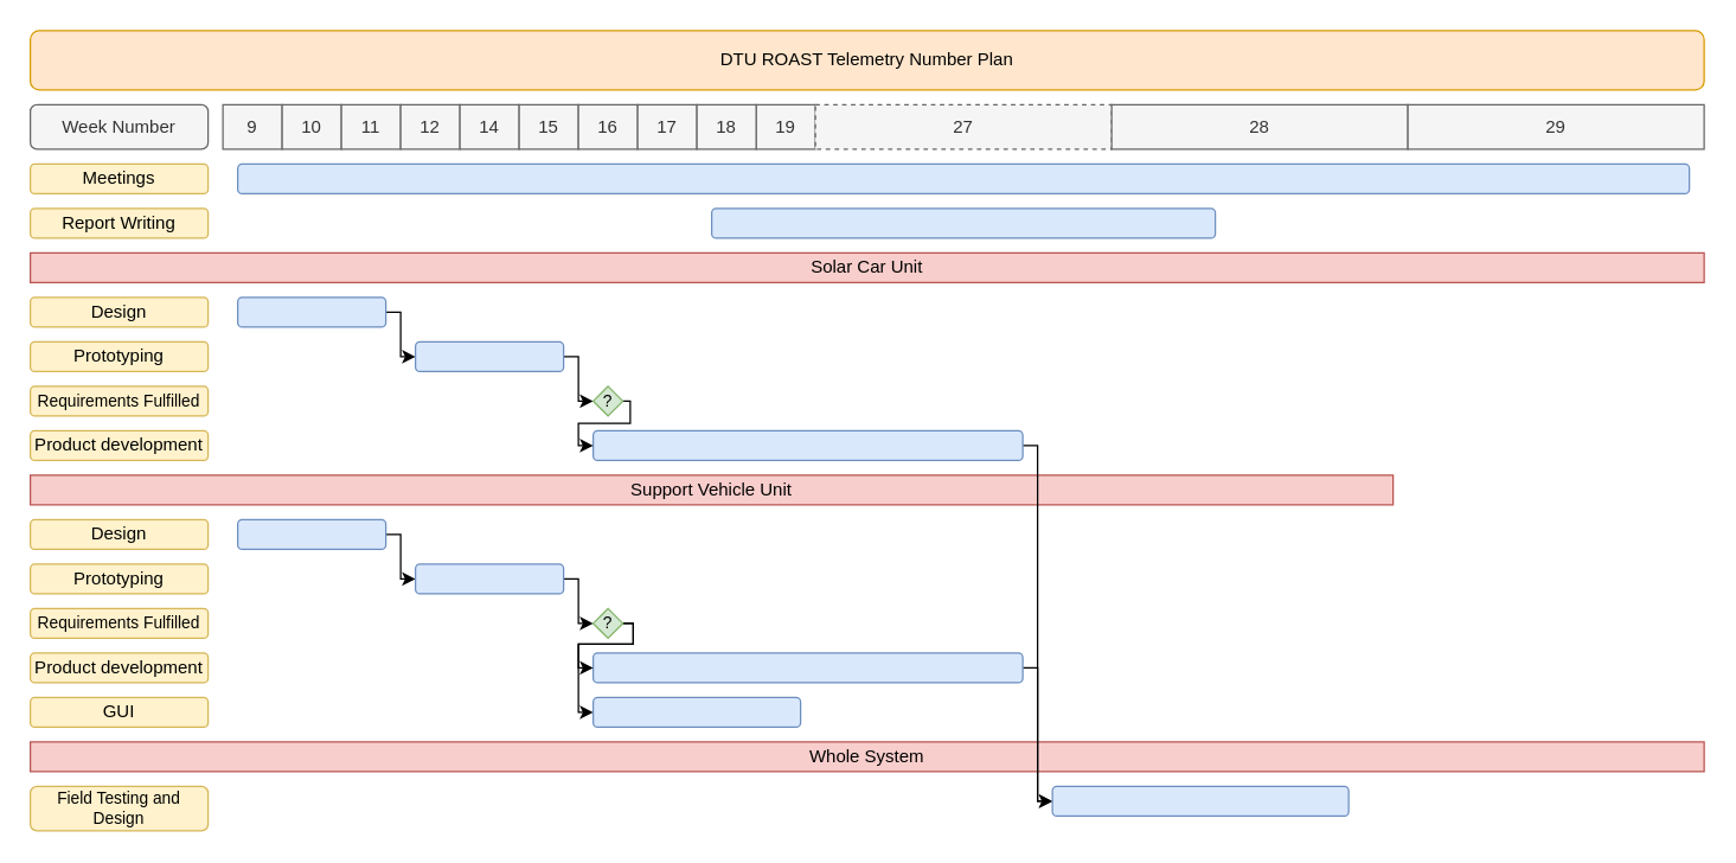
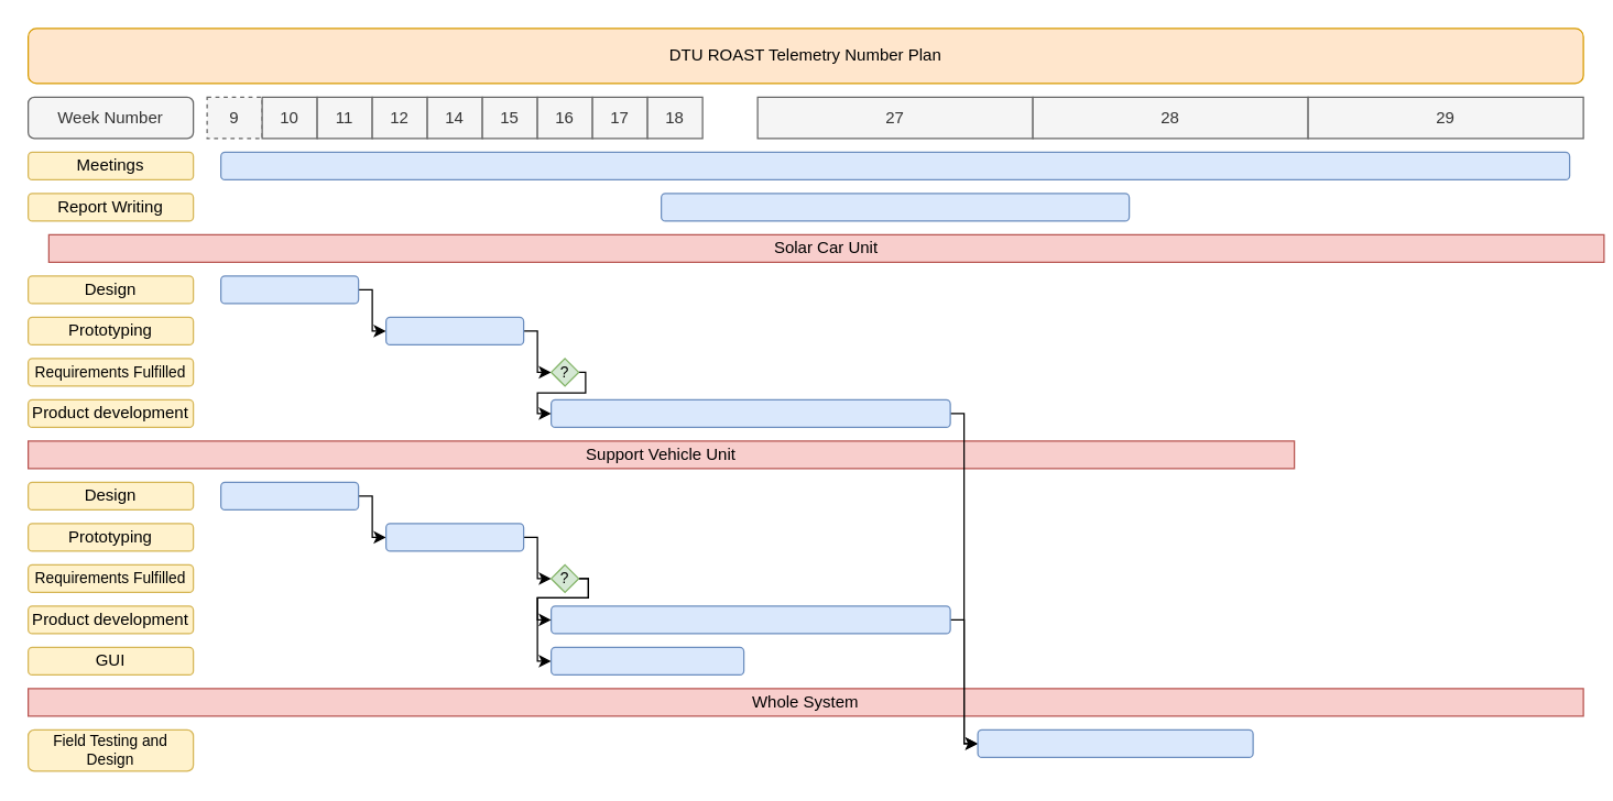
  <mxCell id="0" />
  <mxCell id="1" parent="0" />
  <mxCell id="2" value="DTU ROAST Telemetry Number Plan" style="rounded=1;whiteSpace=wrap;html=1;fillColor=#ffe6cc;strokeColor=#d79b00;" vertex="1" parent="1"><mxGeometry x="20" y="20" width="1130" height="40" as="geometry" /></mxCell>
- <mxCell id="3" value="9" style="rounded=0;whiteSpace=wrap;html=1;fillColor=#f5f5f5;strokeColor=#666666;fontColor=#333333;" vertex="1" parent="1"><mxGeometry x="150" y="70" width="40" height="30" as="geometry" /></mxCell>
+ <mxCell id="3" value="9" style="rounded=0;whiteSpace=wrap;html=1;fillColor=#f5f5f5;strokeColor=#666666;fontColor=#333333;dashed=1;" vertex="1" parent="1"><mxGeometry x="150" y="70" width="40" height="30" as="geometry" /></mxCell>
  <mxCell id="4" value="10" style="rounded=0;whiteSpace=wrap;html=1;fillColor=#f5f5f5;strokeColor=#666666;fontColor=#333333;" vertex="1" parent="1"><mxGeometry x="190" y="70" width="40" height="30" as="geometry" /></mxCell>
  <mxCell id="5" value="11" style="rounded=0;whiteSpace=wrap;html=1;fillColor=#f5f5f5;strokeColor=#666666;fontColor=#333333;" vertex="1" parent="1"><mxGeometry x="230" y="70" width="40" height="30" as="geometry" /></mxCell>
  <mxCell id="6" value="12" style="rounded=0;whiteSpace=wrap;html=1;fillColor=#f5f5f5;strokeColor=#666666;fontColor=#333333;" vertex="1" parent="1"><mxGeometry x="270" y="70" width="40" height="30" as="geometry" /></mxCell>
  <mxCell id="7" value="14" style="rounded=0;whiteSpace=wrap;html=1;fillColor=#f5f5f5;strokeColor=#666666;fontColor=#333333;" vertex="1" parent="1"><mxGeometry x="310" y="70" width="40" height="30" as="geometry" /></mxCell>
  <mxCell id="8" value="15" style="rounded=0;whiteSpace=wrap;html=1;fillColor=#f5f5f5;strokeColor=#666666;fontColor=#333333;" vertex="1" parent="1"><mxGeometry x="350" y="70" width="40" height="30" as="geometry" /></mxCell>
  <mxCell id="9" value="16" style="rounded=0;whiteSpace=wrap;html=1;fillColor=#f5f5f5;strokeColor=#666666;fontColor=#333333;" vertex="1" parent="1"><mxGeometry x="390" y="70" width="40" height="30" as="geometry" /></mxCell>
  <mxCell id="10" value="17" style="rounded=0;whiteSpace=wrap;html=1;fillColor=#f5f5f5;strokeColor=#666666;fontColor=#333333;" vertex="1" parent="1"><mxGeometry x="430" y="70" width="40" height="30" as="geometry" /></mxCell>
- <mxCell id="11" value="19" style="rounded=0;whiteSpace=wrap;html=1;fillColor=#f5f5f5;strokeColor=#666666;fontColor=#333333;" vertex="1" parent="1"><mxGeometry x="510" y="70" width="40" height="30" as="geometry" /></mxCell>
- <mxCell id="12" value="27" style="rounded=0;whiteSpace=wrap;html=1;fillColor=#f5f5f5;strokeColor=#666666;fontColor=#333333;dashed=1;" vertex="1" parent="1"><mxGeometry x="550" y="70" width="200" height="30" as="geometry" /></mxCell>
+ <mxCell id="12" value="27" style="rounded=0;whiteSpace=wrap;html=1;fillColor=#f5f5f5;strokeColor=#666666;fontColor=#333333;" vertex="1" parent="1"><mxGeometry x="550" y="70" width="200" height="30" as="geometry" /></mxCell>
  <mxCell id="13" value="28" style="rounded=0;whiteSpace=wrap;html=1;fillColor=#f5f5f5;strokeColor=#666666;fontColor=#333333;" vertex="1" parent="1"><mxGeometry x="750" y="70" width="200" height="30" as="geometry" /></mxCell>
  <mxCell id="14" value="29" style="rounded=0;whiteSpace=wrap;html=1;fillColor=#f5f5f5;strokeColor=#666666;fontColor=#333333;" vertex="1" parent="1"><mxGeometry x="950" y="70" width="200" height="30" as="geometry" /></mxCell>
  <mxCell id="15" value="Week Number" style="rounded=1;whiteSpace=wrap;html=1;fillColor=#f5f5f5;strokeColor=#666666;fontColor=#333333;" vertex="1" parent="1"><mxGeometry x="20" y="70" width="120" height="30" as="geometry" /></mxCell>
  <mxCell id="16" value="" style="rounded=1;whiteSpace=wrap;html=1;fillColor=#dae8fc;strokeColor=#6c8ebf;" vertex="1" parent="1"><mxGeometry x="160" y="110" width="980" height="20" as="geometry" /></mxCell>
  <mxCell id="17" value="Meetings" style="rounded=1;whiteSpace=wrap;html=1;fillColor=#fff2cc;strokeColor=#d6b656;" vertex="1" parent="1"><mxGeometry x="20" y="110" width="120" height="20" as="geometry" /></mxCell>
  <mxCell id="18" value="Report Writing" style="rounded=1;whiteSpace=wrap;html=1;fillColor=#fff2cc;strokeColor=#d6b656;" vertex="1" parent="1"><mxGeometry x="20" y="140" width="120" height="20" as="geometry" /></mxCell>
  <mxCell id="19" value="" style="rounded=1;whiteSpace=wrap;html=1;fillColor=#dae8fc;strokeColor=#6c8ebf;" vertex="1" parent="1"><mxGeometry x="480" y="140" width="340" height="20" as="geometry" /></mxCell>
- <mxCell id="20" value="Solar Car Unit" style="rounded=0;whiteSpace=wrap;html=1;fillColor=#f8cecc;strokeColor=#b85450;" vertex="1" parent="1"><mxGeometry x="20" y="170" width="1130" height="20" as="geometry" /></mxCell>
+ <mxCell id="20" value="Solar Car Unit" style="rounded=0;whiteSpace=wrap;html=1;fillColor=#f8cecc;strokeColor=#b85450;" vertex="1" parent="1"><mxGeometry x="35" y="170" width="1130" height="20" as="geometry" /></mxCell>
  <mxCell id="21" value="Design" style="rounded=1;whiteSpace=wrap;html=1;fillColor=#fff2cc;strokeColor=#d6b656;" vertex="1" parent="1"><mxGeometry x="20" y="200" width="120" height="20" as="geometry" /></mxCell>
  <mxCell id="22" value="Prototyping" style="rounded=1;whiteSpace=wrap;html=1;fillColor=#fff2cc;strokeColor=#d6b656;" vertex="1" parent="1"><mxGeometry x="20" y="230" width="120" height="20" as="geometry" /></mxCell>
  <mxCell id="23" value="Requirements Fulfilled" style="rounded=1;whiteSpace=wrap;html=1;fontSize=11;fillColor=#fff2cc;strokeColor=#d6b656;" vertex="1" parent="1"><mxGeometry x="20" y="260" width="120" height="20" as="geometry" /></mxCell>
  <mxCell id="24" value="Product development" style="rounded=1;whiteSpace=wrap;html=1;fillColor=#fff2cc;strokeColor=#d6b656;" vertex="1" parent="1"><mxGeometry x="20" y="290" width="120" height="20" as="geometry" /></mxCell>
  <mxCell id="25" value="Design" style="rounded=1;whiteSpace=wrap;html=1;fillColor=#fff2cc;strokeColor=#d6b656;" vertex="1" parent="1"><mxGeometry x="20" y="350" width="120" height="20" as="geometry" /></mxCell>
  <mxCell id="26" value="Support Vehicle Unit" style="rounded=0;whiteSpace=wrap;html=1;fillColor=#f8cecc;strokeColor=#b85450;" vertex="1" parent="1"><mxGeometry x="20" y="320" width="920" height="20" as="geometry" /></mxCell>
  <mxCell id="27" value="Prototyping" style="rounded=1;whiteSpace=wrap;html=1;fillColor=#fff2cc;strokeColor=#d6b656;" vertex="1" parent="1"><mxGeometry x="20" y="380" width="120" height="20" as="geometry" /></mxCell>
  <mxCell id="28" value="Requirements Fulfilled" style="rounded=1;whiteSpace=wrap;html=1;fontSize=11;fillColor=#fff2cc;strokeColor=#d6b656;" vertex="1" parent="1"><mxGeometry x="20" y="410" width="120" height="20" as="geometry" /></mxCell>
  <mxCell id="29" value="Product development" style="rounded=1;whiteSpace=wrap;html=1;fillColor=#fff2cc;strokeColor=#d6b656;" vertex="1" parent="1"><mxGeometry x="20" y="440" width="120" height="20" as="geometry" /></mxCell>
  <mxCell id="30" value="GUI" style="rounded=1;whiteSpace=wrap;html=1;fillColor=#fff2cc;strokeColor=#d6b656;" vertex="1" parent="1"><mxGeometry x="20" y="470" width="120" height="20" as="geometry" /></mxCell>
  <mxCell id="31" value="Whole System" style="rounded=0;whiteSpace=wrap;html=1;fillColor=#f8cecc;strokeColor=#b85450;" vertex="1" parent="1"><mxGeometry x="20" y="500" width="1130" height="20" as="geometry" /></mxCell>
  <mxCell id="32" style="edgeStyle=orthogonalEdgeStyle;rounded=0;orthogonalLoop=1;jettySize=auto;html=1;exitX=1;exitY=0.5;exitDx=0;exitDy=0;entryX=0;entryY=0.5;entryDx=0;entryDy=0;fontSize=11;" edge="1" parent="1" source="33" target="35"><mxGeometry relative="1" as="geometry"><Array as="points"><mxPoint x="270" y="210" /><mxPoint x="270" y="240" /></Array></mxGeometry></mxCell>
  <mxCell id="33" value="" style="rounded=1;whiteSpace=wrap;html=1;fillColor=#dae8fc;strokeColor=#6c8ebf;" vertex="1" parent="1"><mxGeometry x="160" y="200" width="100" height="20" as="geometry" /></mxCell>
  <mxCell id="34" style="edgeStyle=orthogonalEdgeStyle;rounded=0;orthogonalLoop=1;jettySize=auto;html=1;exitX=1;exitY=0.5;exitDx=0;exitDy=0;entryX=0;entryY=0.5;entryDx=0;entryDy=0;fontSize=11;" edge="1" parent="1" source="35" target="39"><mxGeometry relative="1" as="geometry"><Array as="points"><mxPoint x="390" y="240" /></Array></mxGeometry></mxCell>
  <mxCell id="35" value="" style="rounded=1;whiteSpace=wrap;html=1;fillColor=#dae8fc;strokeColor=#6c8ebf;" vertex="1" parent="1"><mxGeometry x="280" y="230" width="100" height="20" as="geometry" /></mxCell>
  <mxCell id="36" style="edgeStyle=orthogonalEdgeStyle;rounded=0;orthogonalLoop=1;jettySize=auto;html=1;exitX=1;exitY=0.5;exitDx=0;exitDy=0;entryX=0;entryY=0.5;entryDx=0;entryDy=0;fontSize=11;" edge="1" parent="1" source="37" target="51"><mxGeometry relative="1" as="geometry"><Array as="points"><mxPoint x="700" y="300" /><mxPoint x="700" y="540" /></Array></mxGeometry></mxCell>
  <mxCell id="37" value="" style="rounded=1;whiteSpace=wrap;html=1;fillColor=#dae8fc;strokeColor=#6c8ebf;" vertex="1" parent="1"><mxGeometry x="400" y="290" width="290" height="20" as="geometry" /></mxCell>
  <mxCell id="38" style="edgeStyle=orthogonalEdgeStyle;rounded=0;orthogonalLoop=1;jettySize=auto;html=1;exitX=1;exitY=0.5;exitDx=0;exitDy=0;entryX=0;entryY=0.5;entryDx=0;entryDy=0;fontSize=11;" edge="1" parent="1" source="39" target="37"><mxGeometry relative="1" as="geometry"><Array as="points"><mxPoint x="425" y="270" /><mxPoint x="425" y="285" /><mxPoint x="390" y="285" /><mxPoint x="390" y="300" /></Array></mxGeometry></mxCell>
  <mxCell id="39" value="?" style="rhombus;whiteSpace=wrap;html=1;fontSize=11;fillColor=#d5e8d4;strokeColor=#82b366;" vertex="1" parent="1"><mxGeometry x="400" y="260" width="20" height="20" as="geometry" /></mxCell>
  <mxCell id="40" style="edgeStyle=orthogonalEdgeStyle;rounded=0;orthogonalLoop=1;jettySize=auto;html=1;exitX=1;exitY=0.5;exitDx=0;exitDy=0;entryX=0;entryY=0.5;entryDx=0;entryDy=0;fontSize=11;" edge="1" parent="1" source="41" target="43"><mxGeometry relative="1" as="geometry"><Array as="points"><mxPoint x="270" y="360" /><mxPoint x="270" y="390" /></Array></mxGeometry></mxCell>
  <mxCell id="41" value="" style="rounded=1;whiteSpace=wrap;html=1;fillColor=#dae8fc;strokeColor=#6c8ebf;" vertex="1" parent="1"><mxGeometry x="160" y="350" width="100" height="20" as="geometry" /></mxCell>
  <mxCell id="42" style="edgeStyle=orthogonalEdgeStyle;rounded=0;orthogonalLoop=1;jettySize=auto;html=1;exitX=1;exitY=0.5;exitDx=0;exitDy=0;entryX=0;entryY=0.5;entryDx=0;entryDy=0;fontSize=11;" edge="1" parent="1" source="43" target="48"><mxGeometry relative="1" as="geometry"><Array as="points"><mxPoint x="390" y="390" /><mxPoint x="390" y="420" /></Array></mxGeometry></mxCell>
  <mxCell id="43" value="" style="rounded=1;whiteSpace=wrap;html=1;fillColor=#dae8fc;strokeColor=#6c8ebf;" vertex="1" parent="1"><mxGeometry x="280" y="380" width="100" height="20" as="geometry" /></mxCell>
  <mxCell id="44" style="edgeStyle=orthogonalEdgeStyle;rounded=0;orthogonalLoop=1;jettySize=auto;html=1;exitX=1;exitY=0.5;exitDx=0;exitDy=0;entryX=0;entryY=0.5;entryDx=0;entryDy=0;fontSize=11;" edge="1" parent="1" source="45" target="51"><mxGeometry relative="1" as="geometry"><Array as="points"><mxPoint x="700" y="450" /><mxPoint x="700" y="540" /></Array></mxGeometry></mxCell>
  <mxCell id="45" value="" style="rounded=1;whiteSpace=wrap;html=1;fillColor=#dae8fc;strokeColor=#6c8ebf;" vertex="1" parent="1"><mxGeometry x="400" y="440" width="290" height="20" as="geometry" /></mxCell>
  <mxCell id="46" style="edgeStyle=orthogonalEdgeStyle;rounded=0;orthogonalLoop=1;jettySize=auto;html=1;exitX=1;exitY=0.5;exitDx=0;exitDy=0;entryX=0;entryY=0.5;entryDx=0;entryDy=0;fontSize=11;" edge="1" parent="1" source="48" target="45"><mxGeometry relative="1" as="geometry"><Array as="points"><mxPoint x="427" y="420" /><mxPoint x="427" y="434" /><mxPoint x="390" y="434" /><mxPoint x="390" y="450" /></Array></mxGeometry></mxCell>
  <mxCell id="47" style="edgeStyle=orthogonalEdgeStyle;rounded=0;orthogonalLoop=1;jettySize=auto;html=1;exitX=1;exitY=0.5;exitDx=0;exitDy=0;entryX=0;entryY=0.5;entryDx=0;entryDy=0;fontSize=11;" edge="1" parent="1" source="48" target="49"><mxGeometry relative="1" as="geometry"><Array as="points"><mxPoint x="427" y="420" /><mxPoint x="427" y="434" /><mxPoint x="390" y="434" /><mxPoint x="390" y="480" /></Array></mxGeometry></mxCell>
  <mxCell id="48" value="?" style="rhombus;whiteSpace=wrap;html=1;fontSize=11;fillColor=#d5e8d4;strokeColor=#82b366;" vertex="1" parent="1"><mxGeometry x="400" y="410" width="20" height="20" as="geometry" /></mxCell>
  <mxCell id="49" value="" style="rounded=1;whiteSpace=wrap;html=1;fillColor=#dae8fc;strokeColor=#6c8ebf;" vertex="1" parent="1"><mxGeometry x="400" y="470" width="140" height="20" as="geometry" /></mxCell>
  <mxCell id="50" value="Field Testing and Design" style="rounded=1;whiteSpace=wrap;html=1;fillColor=#fff2cc;strokeColor=#d6b656;fontSize=11;" vertex="1" parent="1"><mxGeometry x="20" y="530" width="120" height="30" as="geometry" /></mxCell>
  <mxCell id="51" value="" style="rounded=1;whiteSpace=wrap;html=1;fillColor=#dae8fc;strokeColor=#6c8ebf;" vertex="1" parent="1"><mxGeometry x="710" y="530" width="200" height="20" as="geometry" /></mxCell>
  <mxCell id="52" value="18" style="rounded=0;whiteSpace=wrap;html=1;fillColor=#f5f5f5;strokeColor=#666666;fontColor=#333333;" vertex="1" parent="1"><mxGeometry x="470" y="70" width="40" height="30" as="geometry" /></mxCell>
